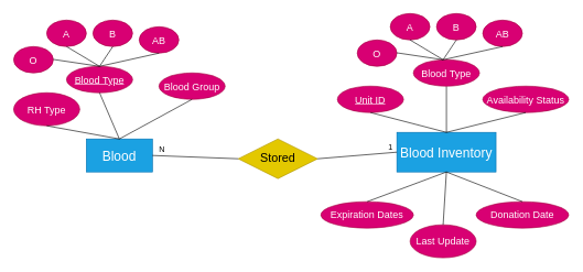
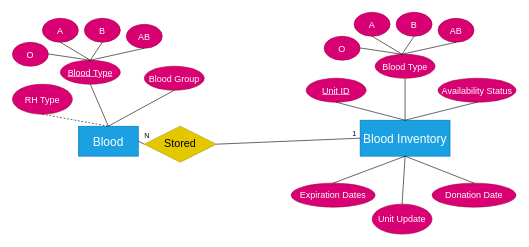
  <mxCell id="0" />
  <mxCell id="1" parent="0" />
  <mxCell id="2" value="Blood Inventory" style="whiteSpace=wrap;html=1;align=center;fontSize=20;fillColor=#1ba1e2;fontColor=#ffffff;strokeColor=#006EAF;" vertex="1" parent="1"><mxGeometry x="600" y="200" width="150" height="60" as="geometry" /></mxCell>
  <mxCell id="3" value="Blood" style="whiteSpace=wrap;html=1;align=center;fillColor=#1ba1e2;fontColor=#ffffff;strokeColor=#006EAF;fontSize=20;" vertex="1" parent="1"><mxGeometry x="130" y="210" width="100" height="50" as="geometry" /></mxCell>
- <mxCell id="4" value="Stored" style="shape=rhombus;perimeter=rhombusPerimeter;whiteSpace=wrap;html=1;align=center;fontSize=18;fillColor=#e3c800;fontColor=#000000;strokeColor=#B09500;" vertex="1" parent="1"><mxGeometry x="360" y="210" width="120" height="60" as="geometry" /></mxCell>
+ <mxCell id="4" value="Stored" style="shape=rhombus;perimeter=rhombusPerimeter;whiteSpace=wrap;html=1;align=center;fontSize=18;fillColor=#e3c800;fontColor=#000000;strokeColor=#B09500;" vertex="1" parent="1"><mxGeometry x="240" y="210" width="120" height="60" as="geometry" /></mxCell>
  <mxCell id="5" value="" style="endArrow=none;html=1;rounded=0;exitX=0;exitY=0.5;exitDx=0;exitDy=0;entryX=1;entryY=0.5;entryDx=0;entryDy=0;" edge="1" parent="1" source="4" target="3"><mxGeometry relative="1" as="geometry"><mxPoint x="340" y="239.5" as="sourcePoint" /><mxPoint x="240" y="240" as="targetPoint" /></mxGeometry></mxCell>
  <mxCell id="6" value="N" style="resizable=0;html=1;whiteSpace=wrap;align=right;verticalAlign=bottom;" connectable="0" vertex="1" parent="5"><mxGeometry x="1" relative="1" as="geometry"><mxPoint x="20" as="offset" /></mxGeometry></mxCell>
  <mxCell id="7" value="" style="endArrow=none;html=1;rounded=0;entryX=0;entryY=0.5;entryDx=0;entryDy=0;exitX=1;exitY=0.5;exitDx=0;exitDy=0;" edge="1" parent="1" source="4" target="2"><mxGeometry relative="1" as="geometry"><mxPoint x="480" y="239.5" as="sourcePoint" /><mxPoint x="595" y="239.5" as="targetPoint" /></mxGeometry></mxCell>
  <mxCell id="8" value="1" style="resizable=0;html=1;whiteSpace=wrap;align=right;verticalAlign=bottom;" connectable="0" vertex="1" parent="7"><mxGeometry x="1" relative="1" as="geometry"><mxPoint x="-5" y="1" as="offset" /></mxGeometry></mxCell>
  <mxCell id="9" value="Blood Type" style="ellipse;whiteSpace=wrap;html=1;align=center;fontStyle=4;fillColor=#d80073;fontColor=#ffffff;strokeColor=#A50040;fontSize=15;" vertex="1" parent="1"><mxGeometry x="100" y="100" width="100" height="40" as="geometry" /></mxCell>
  <mxCell id="10" value="" style="endArrow=none;html=1;rounded=0;exitX=0.5;exitY=1;exitDx=0;exitDy=0;" edge="1" parent="1" source="9"><mxGeometry relative="1" as="geometry"><mxPoint x="50" y="150" as="sourcePoint" /><mxPoint x="180" y="210" as="targetPoint" /></mxGeometry></mxCell>
  <mxCell id="11" value="Blood Group" style="ellipse;whiteSpace=wrap;html=1;align=center;fontSize=15;fillColor=#d80073;fontColor=#ffffff;strokeColor=#A50040;" vertex="1" parent="1"><mxGeometry x="240" y="110" width="100" height="40" as="geometry" /></mxCell>
  <mxCell id="12" value="" style="endArrow=none;html=1;rounded=0;entryX=0.5;entryY=1;entryDx=0;entryDy=0;" edge="1" parent="1" target="11"><mxGeometry relative="1" as="geometry"><mxPoint x="180" y="210" as="sourcePoint" /><mxPoint x="320" y="209" as="targetPoint" /></mxGeometry></mxCell>
  <mxCell id="13" value="&lt;u&gt;Unit ID&lt;/u&gt;" style="ellipse;whiteSpace=wrap;html=1;align=center;fontSize=15;fillColor=#d80073;fontColor=#ffffff;strokeColor=#A50040;" vertex="1" parent="1"><mxGeometry x="510" y="130" width="100" height="40" as="geometry" /></mxCell>
  <mxCell id="14" value="&lt;span data-end=&quot;1280&quot; data-start=&quot;1261&quot;&gt;Expiration Dates&lt;/span&gt;" style="ellipse;whiteSpace=wrap;html=1;align=center;fontSize=15;fillColor=#d80073;fontColor=#ffffff;strokeColor=#A50040;" vertex="1" parent="1"><mxGeometry x="485" y="305" width="140" height="40" as="geometry" /></mxCell>
  <mxCell id="15" value="Availability Status" style="ellipse;whiteSpace=wrap;html=1;align=center;fontSize=15;fillColor=#d80073;fontColor=#ffffff;strokeColor=#A50040;" vertex="1" parent="1"><mxGeometry x="730" y="130" width="130" height="40" as="geometry" /></mxCell>
  <mxCell id="16" value="" style="endArrow=none;html=1;rounded=0;exitX=0.5;exitY=1;exitDx=0;exitDy=0;entryX=0.5;entryY=0;entryDx=0;entryDy=0;" edge="1" parent="1" source="2" target="14"><mxGeometry relative="1" as="geometry"><mxPoint x="380" y="320" as="sourcePoint" /><mxPoint x="540" y="320" as="targetPoint" /></mxGeometry></mxCell>
  <mxCell id="17" value="" style="endArrow=none;html=1;rounded=0;exitX=0.5;exitY=1;exitDx=0;exitDy=0;entryX=0.5;entryY=0;entryDx=0;entryDy=0;" edge="1" parent="1" source="13" target="2"><mxGeometry relative="1" as="geometry"><mxPoint x="540" y="140" as="sourcePoint" /><mxPoint x="615" y="200" as="targetPoint" /></mxGeometry></mxCell>
  <mxCell id="18" value="" style="endArrow=none;html=1;rounded=0;exitX=0.5;exitY=1;exitDx=0;exitDy=0;entryX=0.5;entryY=0;entryDx=0;entryDy=0;" edge="1" parent="1" source="21" target="2"><mxGeometry relative="1" as="geometry"><mxPoint x="675" y="100" as="sourcePoint" /><mxPoint x="750" y="160" as="targetPoint" /></mxGeometry></mxCell>
  <mxCell id="19" value="" style="endArrow=none;html=1;rounded=0;exitX=0.5;exitY=1;exitDx=0;exitDy=0;entryX=0.5;entryY=0;entryDx=0;entryDy=0;" edge="1" parent="1" source="15" target="2"><mxGeometry relative="1" as="geometry"><mxPoint x="785" y="150" as="sourcePoint" /><mxPoint x="860" y="210" as="targetPoint" /></mxGeometry></mxCell>
  <mxCell id="20" value="" style="endArrow=none;html=1;rounded=0;exitX=0.5;exitY=1;exitDx=0;exitDy=0;entryX=0.5;entryY=0;entryDx=0;entryDy=0;" edge="1" parent="1" target="21"><mxGeometry relative="1" as="geometry"><mxPoint x="675" y="100" as="sourcePoint" /><mxPoint x="675" y="200" as="targetPoint" /></mxGeometry></mxCell>
  <mxCell id="21" value="Blood Type" style="ellipse;whiteSpace=wrap;html=1;align=center;fontSize=15;fillColor=#d80073;fontColor=#ffffff;strokeColor=#A50040;" vertex="1" parent="1"><mxGeometry x="625" y="90" width="100" height="40" as="geometry" /></mxCell>
  <mxCell id="22" value="AB" style="ellipse;whiteSpace=wrap;html=1;align=center;fontSize=15;fillColor=#d80073;fontColor=#ffffff;strokeColor=#A50040;" vertex="1" parent="1"><mxGeometry x="210" y="40" width="60" height="40" as="geometry" /></mxCell>
  <mxCell id="23" value="B" style="ellipse;whiteSpace=wrap;html=1;align=center;fontSize=15;fillColor=#d80073;fontColor=#ffffff;strokeColor=#A50040;" vertex="1" parent="1"><mxGeometry x="140" y="30" width="60" height="40" as="geometry" /></mxCell>
  <mxCell id="24" value="A" style="ellipse;whiteSpace=wrap;html=1;align=center;fontSize=15;fillColor=#d80073;fontColor=#ffffff;strokeColor=#A50040;" vertex="1" parent="1"><mxGeometry x="70" y="30" width="60" height="40" as="geometry" /></mxCell>
  <mxCell id="25" value="O" style="ellipse;whiteSpace=wrap;html=1;align=center;fontSize=15;fillColor=#d80073;fontColor=#ffffff;strokeColor=#A50040;" vertex="1" parent="1"><mxGeometry y="70" width="60" height="40" as="geometry" x="20" /></mxCell>
  <mxCell id="26" value="" style="endArrow=none;html=1;rounded=0;entryX=0.5;entryY=0;entryDx=0;entryDy=0;" edge="1" parent="1" target="9"><mxGeometry relative="1" as="geometry"><mxPoint x="80" y="89.5" as="sourcePoint" /><mxPoint x="240" y="89.5" as="targetPoint" /></mxGeometry></mxCell>
  <mxCell id="27" value="" style="endArrow=none;html=1;rounded=0;entryX=0.5;entryY=0;entryDx=0;entryDy=0;" edge="1" parent="1" target="9"><mxGeometry relative="1" as="geometry"><mxPoint x="100" y="70" as="sourcePoint" /><mxPoint x="170" y="80.5" as="targetPoint" /></mxGeometry></mxCell>
  <mxCell id="28" value="" style="endArrow=none;html=1;rounded=0;entryX=0.5;entryY=0;entryDx=0;entryDy=0;" edge="1" parent="1" target="9"><mxGeometry relative="1" as="geometry"><mxPoint x="170" y="70" as="sourcePoint" /><mxPoint x="240" y="80.5" as="targetPoint" /></mxGeometry></mxCell>
  <mxCell id="29" value="" style="endArrow=none;html=1;rounded=0;entryX=0.5;entryY=0;entryDx=0;entryDy=0;exitX=0.5;exitY=1;exitDx=0;exitDy=0;" edge="1" parent="1" source="22" target="9"><mxGeometry relative="1" as="geometry"><mxPoint x="220" y="100" as="sourcePoint" /><mxPoint x="200" y="130" as="targetPoint" /></mxGeometry></mxCell>
  <mxCell id="30" value="AB" style="ellipse;whiteSpace=wrap;html=1;align=center;fontSize=15;fillColor=#d80073;fontColor=#ffffff;strokeColor=#A50040;" vertex="1" parent="1"><mxGeometry x="730" y="30" width="60" height="40" as="geometry" /></mxCell>
  <mxCell id="31" value="B" style="ellipse;whiteSpace=wrap;html=1;align=center;fontSize=15;fillColor=#d80073;fontColor=#ffffff;strokeColor=#A50040;" vertex="1" parent="1"><mxGeometry x="660" y="20" width="60" height="40" as="geometry" /></mxCell>
  <mxCell id="32" value="A" style="ellipse;whiteSpace=wrap;html=1;align=center;fontSize=15;fillColor=#d80073;fontColor=#ffffff;strokeColor=#A50040;" vertex="1" parent="1"><mxGeometry x="590" y="20" width="60" height="40" as="geometry" /></mxCell>
  <mxCell id="33" value="O" style="ellipse;whiteSpace=wrap;html=1;align=center;fontSize=15;fillColor=#d80073;fontColor=#ffffff;strokeColor=#A50040;" vertex="1" parent="1"><mxGeometry x="540" y="60" width="60" height="40" as="geometry" /></mxCell>
  <mxCell id="34" value="" style="endArrow=none;html=1;rounded=0;entryX=0.5;entryY=0;entryDx=0;entryDy=0;" edge="1" parent="1"><mxGeometry relative="1" as="geometry"><mxPoint x="600" y="79.5" as="sourcePoint" /><mxPoint x="670" y="90" as="targetPoint" /></mxGeometry></mxCell>
  <mxCell id="35" value="" style="endArrow=none;html=1;rounded=0;entryX=0.5;entryY=0;entryDx=0;entryDy=0;" edge="1" parent="1"><mxGeometry relative="1" as="geometry"><mxPoint x="620" y="60" as="sourcePoint" /><mxPoint x="670" y="90" as="targetPoint" /></mxGeometry></mxCell>
  <mxCell id="36" value="" style="endArrow=none;html=1;rounded=0;entryX=0.5;entryY=0;entryDx=0;entryDy=0;" edge="1" parent="1"><mxGeometry relative="1" as="geometry"><mxPoint x="690" y="60" as="sourcePoint" /><mxPoint x="670" y="90" as="targetPoint" /></mxGeometry></mxCell>
  <mxCell id="37" value="" style="endArrow=none;html=1;rounded=0;entryX=0.5;entryY=0;entryDx=0;entryDy=0;exitX=0.5;exitY=1;exitDx=0;exitDy=0;" edge="1" parent="1" source="30"><mxGeometry relative="1" as="geometry"><mxPoint x="740" y="90" as="sourcePoint" /><mxPoint x="670" y="90" as="targetPoint" /></mxGeometry></mxCell>
  <mxCell id="38" value="RH Type" style="ellipse;whiteSpace=wrap;html=1;align=center;fontSize=15;fillColor=#d80073;fontColor=#ffffff;strokeColor=#A50040;" vertex="1" parent="1"><mxGeometry y="140" width="100" height="50" as="geometry" x="20" /></mxCell>
- <mxCell id="39" value="" style="endArrow=none;html=1;rounded=0;exitX=0.5;exitY=1;exitDx=0;exitDy=0;entryX=0.5;entryY=0;entryDx=0;entryDy=0;" edge="1" parent="1" source="38" target="3"><mxGeometry relative="1" as="geometry"><mxPoint x="510" y="300" as="sourcePoint" /><mxPoint x="625" y="330" as="targetPoint" /></mxGeometry></mxCell>
- <mxCell id="40" value="Last Update" style="ellipse;whiteSpace=wrap;html=1;align=center;fontSize=15;fillColor=#d80073;fontColor=#ffffff;strokeColor=#A50040;" vertex="1" parent="1"><mxGeometry x="620" y="340" width="100" height="50" as="geometry" /></mxCell>
+ <mxCell id="39" value="" style="endArrow=none;html=1;rounded=0;exitX=0.5;exitY=1;exitDx=0;exitDy=0;entryX=0.5;entryY=0;entryDx=0;entryDy=0;dashed=1;" edge="1" parent="1" source="38" target="3"><mxGeometry relative="1" as="geometry"><mxPoint x="510" y="300" as="sourcePoint" /><mxPoint x="625" y="330" as="targetPoint" /></mxGeometry></mxCell>
+ <mxCell id="40" value="Unit Update" style="ellipse;whiteSpace=wrap;html=1;align=center;fontSize=15;fillColor=#d80073;fontColor=#ffffff;strokeColor=#A50040;" vertex="1" parent="1"><mxGeometry x="620" y="340" width="100" height="50" as="geometry" /></mxCell>
  <mxCell id="41" value="" style="endArrow=none;html=1;rounded=0;exitX=0.5;exitY=0;exitDx=0;exitDy=0;entryX=0.5;entryY=1;entryDx=0;entryDy=0;" edge="1" parent="1" source="40" target="2"><mxGeometry relative="1" as="geometry"><mxPoint x="680" y="280" as="sourcePoint" /><mxPoint x="815" y="260" as="targetPoint" /></mxGeometry></mxCell>
  <mxCell id="42" value="&lt;span data-end=&quot;1280&quot; data-start=&quot;1261&quot;&gt;Donation Date&lt;/span&gt;" style="ellipse;whiteSpace=wrap;html=1;align=center;fontSize=15;fillColor=#d80073;fontColor=#ffffff;strokeColor=#A50040;" vertex="1" parent="1"><mxGeometry x="720" y="305" width="140" height="40" as="geometry" /></mxCell>
  <mxCell id="43" value="" style="endArrow=none;html=1;rounded=0;exitX=0.5;exitY=0;exitDx=0;exitDy=0;entryX=0.5;entryY=1;entryDx=0;entryDy=0;" edge="1" parent="1" source="42" target="2"><mxGeometry relative="1" as="geometry"><mxPoint x="792.5" y="305" as="sourcePoint" /><mxPoint x="797.5" y="225" as="targetPoint" /></mxGeometry></mxCell>
